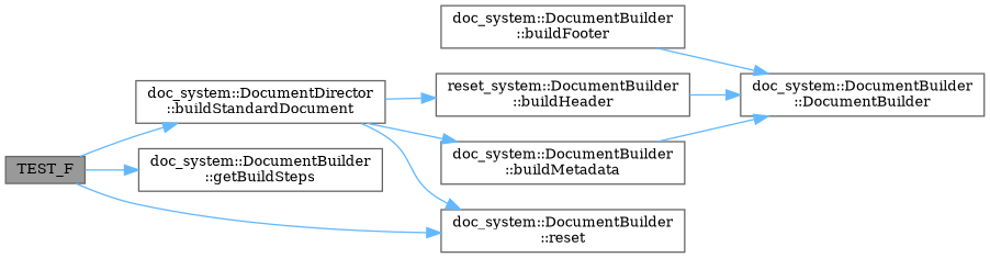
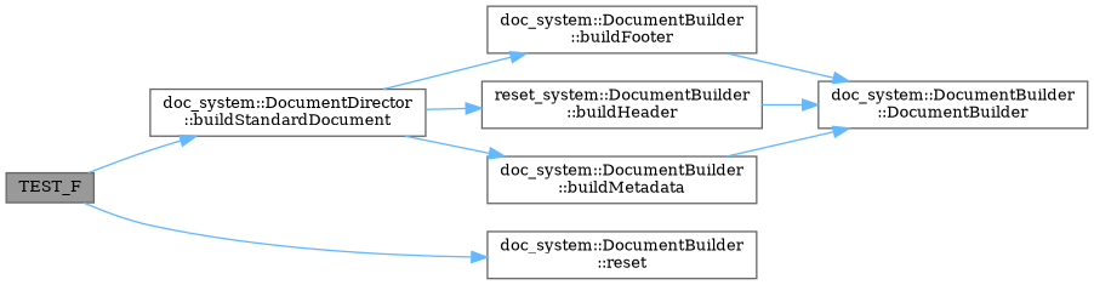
  digraph {
    fontname="DejaVu Serif"
    rankdir=LR
    node [color=grey40 fillcolor=white fontname="DejaVu Serif" fontsize=10 shape=box style=filled]
    edge [color=steelblue1 fontname="DejaVu Serif" fontsize=10 labelfontname=Helvetica labelfontsize=10 style=solid]
    n1 [color=gray40 fillcolor=grey60 fontcolor=black height=0.2 label=TEST_F width=0.4]
    n2 [height=0.2 label="doc_system::DocumentDirector\l::buildStandardDocument" width=0.4]
-   n3 [height=0.2 label="doc_system::DocumentBuilder\l::getBuildSteps" width=0.4]
    n4 [height=0.2 label="doc_system::DocumentBuilder\l::reset" width=0.4]
    n5 [height=0.2 label="doc_system::DocumentBuilder\l::buildFooter" width=0.4]
    n6 [height=0.2 label="reset_system::DocumentBuilder\l::buildHeader" width=0.4]
    n7 [height=0.2 label="doc_system::DocumentBuilder\l::buildMetadata" width=0.4]
    n8 [height=0.2 label="doc_system::DocumentBuilder\l::DocumentBuilder" width=0.4]
    n1 -> n2
-   n1 -> n3
    n1 -> n4
-   n2 -> n4
+   n2 -> n5
    n2 -> n6
    n2 -> n7
    n5 -> n8
    n6 -> n8
    n7 -> n8
  }
